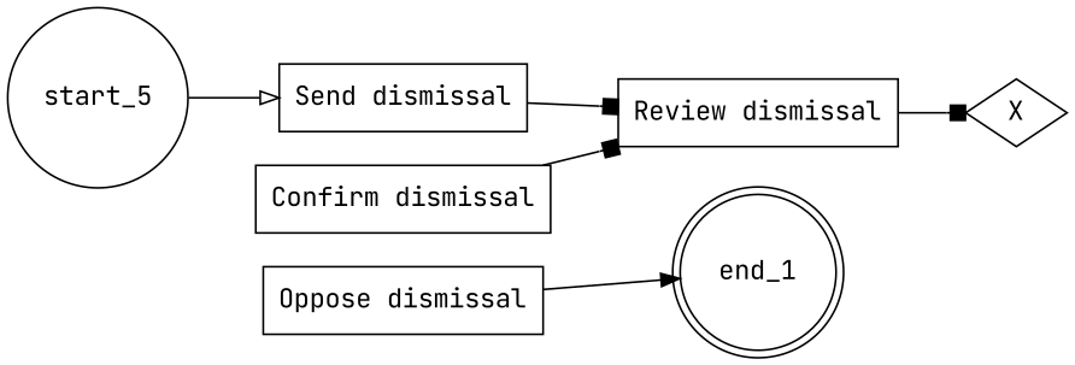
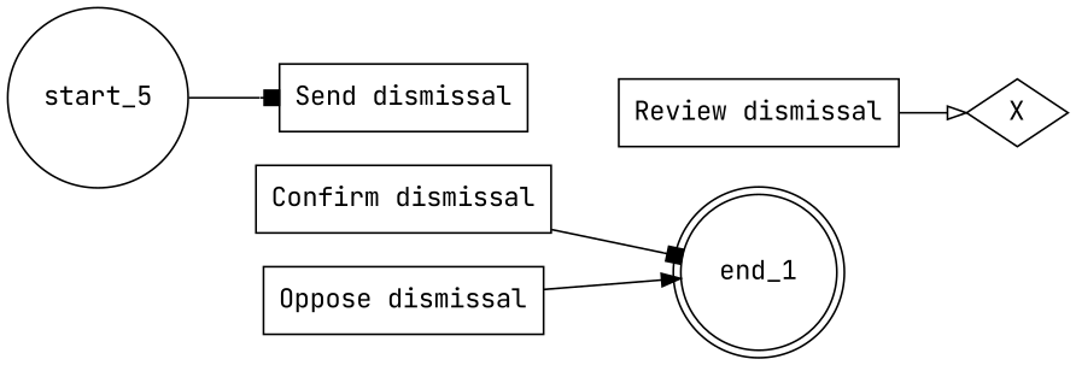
  digraph {
    fontname="JetBrains Mono"
    rankdir=LR
    node [fontname="JetBrains Mono" shape=rectangle]
    edge [arrowhead=onormal fontname="JetBrains Mono"]
    n1 [label=start_5 shape=circle]
    n2 [label="Send dismissal"]
    n3 [label="Review dismissal"]
    n4 [label=X shape=diamond]
    n5 [label="Oppose dismissal"]
    end_1 [shape=doublecircle]
    n7 [label="Confirm dismissal"]
-   n1 -> n2
-   n2 -> n3 [arrowhead=box]
-   n3 -> n4 [arrowhead=box]
+   n1 -> n2 [arrowhead=box]
+   n3 -> n4
    n5 -> end_1 [arrowhead=normal]
-   n7 -> n3 [arrowhead=box]
+   n7 -> end_1 [arrowhead=box]
  }
